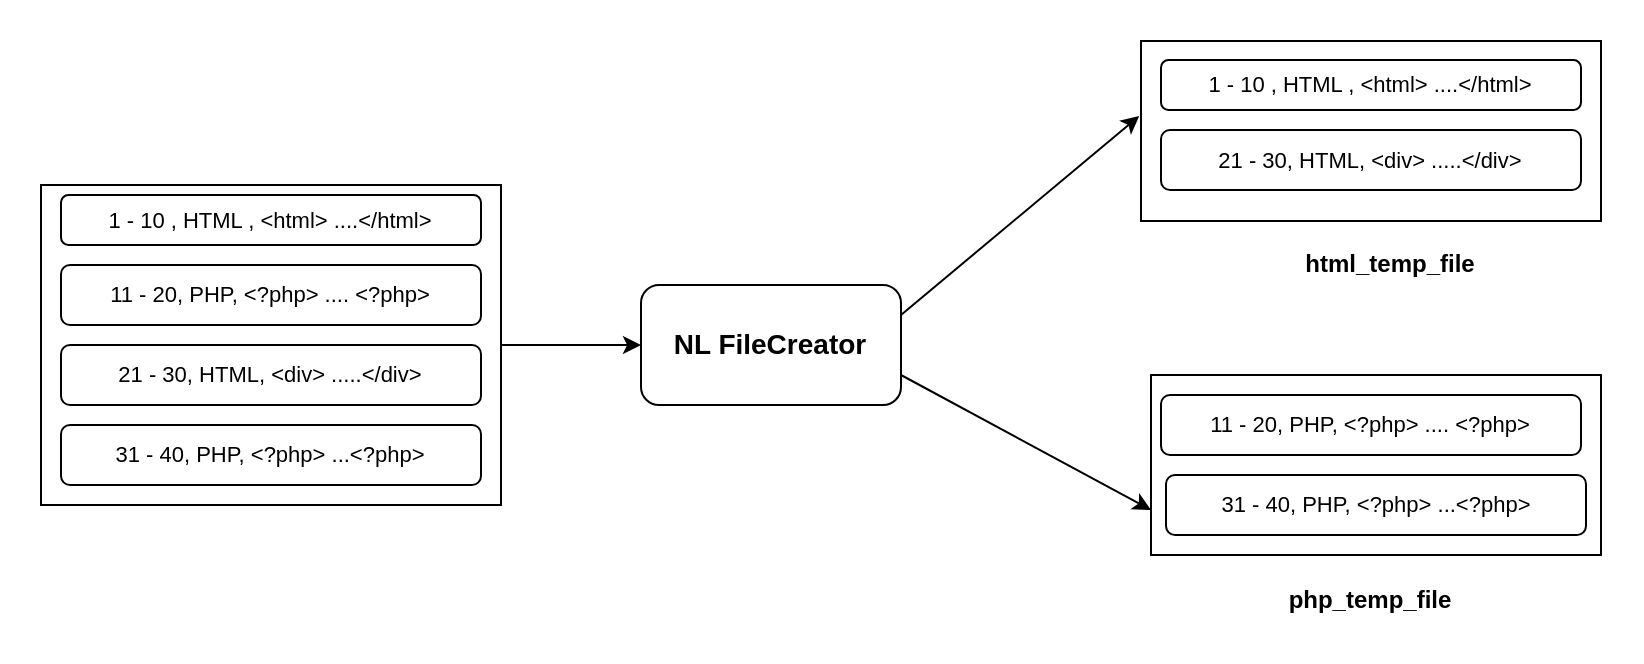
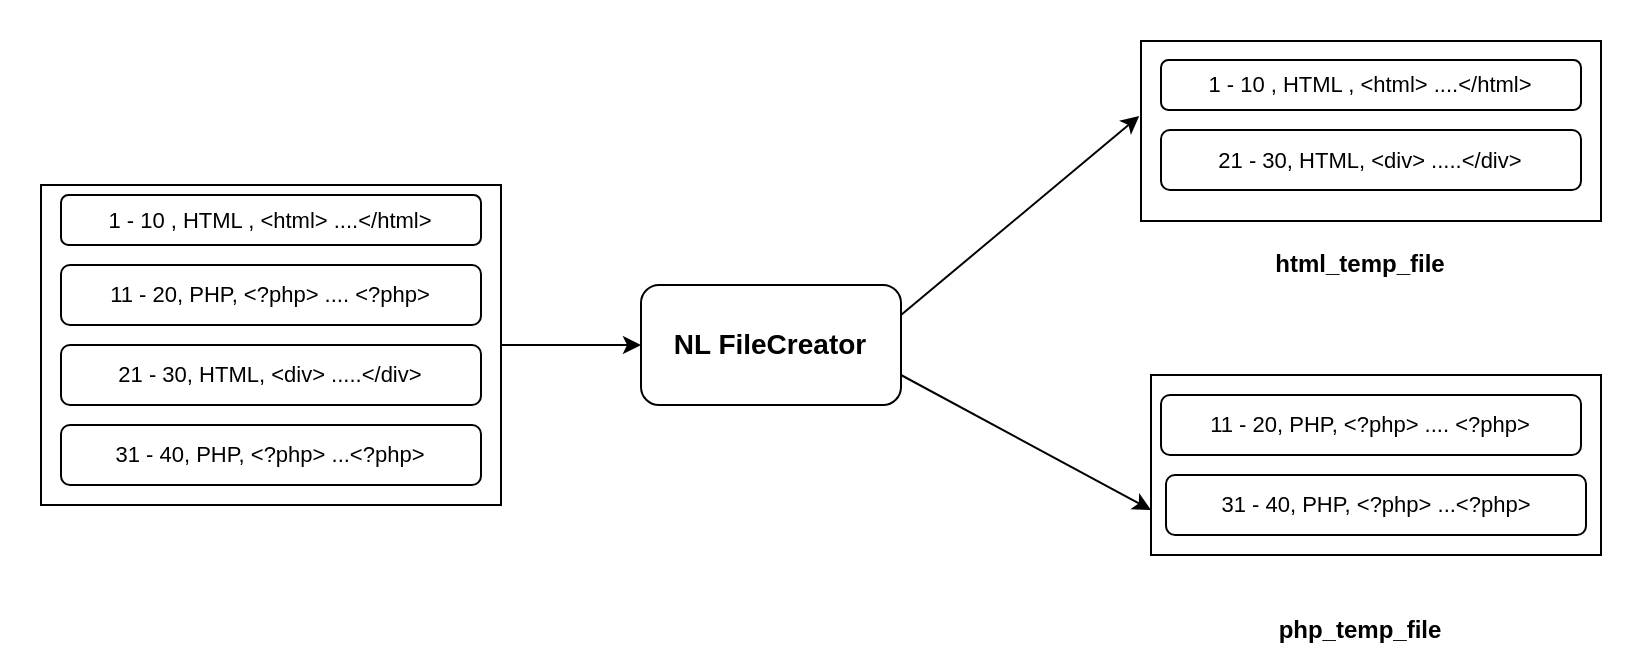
  <mxCell id="0" />
  <mxCell id="1" parent="0" />
  <mxCell id="2" value="" style="rounded=0;whiteSpace=wrap;html=1;" parent="1" vertex="1"><mxGeometry x="570" y="20" width="230" height="90" as="geometry" /></mxCell>
  <mxCell id="3" style="edgeStyle=orthogonalEdgeStyle;rounded=0;orthogonalLoop=1;jettySize=auto;html=1;exitX=1;exitY=0.5;exitDx=0;exitDy=0;" parent="1" source="4" target="9" edge="1"><mxGeometry relative="1" as="geometry" /></mxCell>
  <mxCell id="4" value="" style="rounded=0;whiteSpace=wrap;html=1;" parent="1" vertex="1"><mxGeometry x="20" y="92" width="230" height="160" as="geometry" /></mxCell>
  <mxCell id="5" value="1 - 10 , HTML , &amp;lt;html&amp;gt; ....&amp;lt;/html&amp;gt;" style="rounded=1;whiteSpace=wrap;html=1;fontSize=11;" parent="1" vertex="1"><mxGeometry x="30" y="97" width="210" height="25" as="geometry" /></mxCell>
  <mxCell id="6" value="&lt;font style=&quot;font-size: 11px&quot;&gt;11 - 20, PHP, &amp;lt;?php&amp;gt; .... &amp;lt;?php&amp;gt;&lt;/font&gt;" style="rounded=1;whiteSpace=wrap;html=1;" parent="1" vertex="1"><mxGeometry x="30" y="132" width="210" height="30" as="geometry" /></mxCell>
  <mxCell id="7" value="&lt;font style=&quot;font-size: 11px&quot;&gt;21 - 30, HTML, &amp;lt;div&amp;gt; .....&amp;lt;/div&amp;gt;&lt;/font&gt;" style="rounded=1;whiteSpace=wrap;html=1;" parent="1" vertex="1"><mxGeometry x="30" y="172" width="210" height="30" as="geometry" /></mxCell>
  <mxCell id="8" value="&lt;font style=&quot;font-size: 11px&quot;&gt;31 - 40, PHP, &amp;lt;?php&amp;gt; ...&amp;lt;?php&amp;gt;&lt;/font&gt;" style="rounded=1;whiteSpace=wrap;html=1;" parent="1" vertex="1"><mxGeometry x="30" y="212" width="210" height="30" as="geometry" /></mxCell>
  <mxCell id="9" value="&lt;b&gt;&lt;font style=&quot;font-size: 14px&quot;&gt;NL FileCreator&lt;/font&gt;&lt;/b&gt;" style="rounded=1;whiteSpace=wrap;html=1;" parent="1" vertex="1"><mxGeometry x="320" y="142" width="130" height="60" as="geometry" /></mxCell>
  <mxCell id="10" value="1 - 10 , HTML , &amp;lt;html&amp;gt; ....&amp;lt;/html&amp;gt;" style="rounded=1;whiteSpace=wrap;html=1;fontSize=11;" parent="1" vertex="1"><mxGeometry x="580" y="29.5" width="210" height="25" as="geometry" /></mxCell>
  <mxCell id="11" value="&lt;font style=&quot;font-size: 11px&quot;&gt;21 - 30, HTML, &amp;lt;div&amp;gt; .....&amp;lt;/div&amp;gt;&lt;/font&gt;" style="rounded=1;whiteSpace=wrap;html=1;" parent="1" vertex="1"><mxGeometry x="580" y="64.5" width="210" height="30" as="geometry" /></mxCell>
- <mxCell id="12" value="&lt;b&gt;html_temp_file&lt;/b&gt;" style="text;html=1;strokeColor=none;fillColor=none;align=center;verticalAlign=middle;whiteSpace=wrap;rounded=0;" parent="1" vertex="1"><mxGeometry x="635" y="122" width="120" height="20" as="geometry" /></mxCell>
+ <mxCell id="12" value="&lt;b&gt;html_temp_file&lt;/b&gt;" style="text;html=1;strokeColor=none;fillColor=none;align=center;verticalAlign=middle;whiteSpace=wrap;rounded=0;" parent="1" vertex="1"><mxGeometry x="620" y="122" width="120" height="20" as="geometry" /></mxCell>
  <mxCell id="13" value="" style="rounded=0;whiteSpace=wrap;html=1;" parent="1" vertex="1"><mxGeometry x="575" y="187" width="225" height="90" as="geometry" /></mxCell>
- <mxCell id="14" value="&lt;b&gt;php_temp_file&lt;/b&gt;" style="text;html=1;strokeColor=none;fillColor=none;align=center;verticalAlign=middle;whiteSpace=wrap;rounded=0;" parent="1" vertex="1"><mxGeometry x="625" y="289.5" width="120" height="20" as="geometry" /></mxCell>
+ <mxCell id="14" value="&lt;b&gt;php_temp_file&lt;/b&gt;" style="text;html=1;strokeColor=none;fillColor=none;align=center;verticalAlign=middle;whiteSpace=wrap;rounded=0;" parent="1" vertex="1"><mxGeometry x="620" y="304.5" width="120" height="20" as="geometry" /></mxCell>
  <mxCell id="15" value="&lt;font style=&quot;font-size: 11px&quot;&gt;11 - 20, PHP, &amp;lt;?php&amp;gt; .... &amp;lt;?php&amp;gt;&lt;/font&gt;" style="rounded=1;whiteSpace=wrap;html=1;" parent="1" vertex="1"><mxGeometry x="580" y="197" width="210" height="30" as="geometry" /></mxCell>
  <mxCell id="16" value="" style="endArrow=classic;html=1;entryX=-0.004;entryY=0.417;entryDx=0;entryDy=0;entryPerimeter=0;exitX=1;exitY=0.25;exitDx=0;exitDy=0;" parent="1" source="9" target="2" edge="1"><mxGeometry width="50" height="50" relative="1" as="geometry"><mxPoint x="450" y="172" as="sourcePoint" /><mxPoint x="500" y="122" as="targetPoint" /></mxGeometry></mxCell>
  <mxCell id="17" value="" style="endArrow=classic;html=1;exitX=1;exitY=0.75;exitDx=0;exitDy=0;entryX=0;entryY=0.75;entryDx=0;entryDy=0;" parent="1" source="9" target="13" edge="1"><mxGeometry width="50" height="50" relative="1" as="geometry"><mxPoint x="450" y="212" as="sourcePoint" /><mxPoint x="500" y="162" as="targetPoint" /></mxGeometry></mxCell>
  <mxCell id="18" value="&lt;font style=&quot;font-size: 11px&quot;&gt;31 - 40, PHP, &amp;lt;?php&amp;gt; ...&amp;lt;?php&amp;gt;&lt;/font&gt;" style="rounded=1;whiteSpace=wrap;html=1;" parent="1" vertex="1"><mxGeometry x="582.5" y="237" width="210" height="30" as="geometry" /></mxCell>
